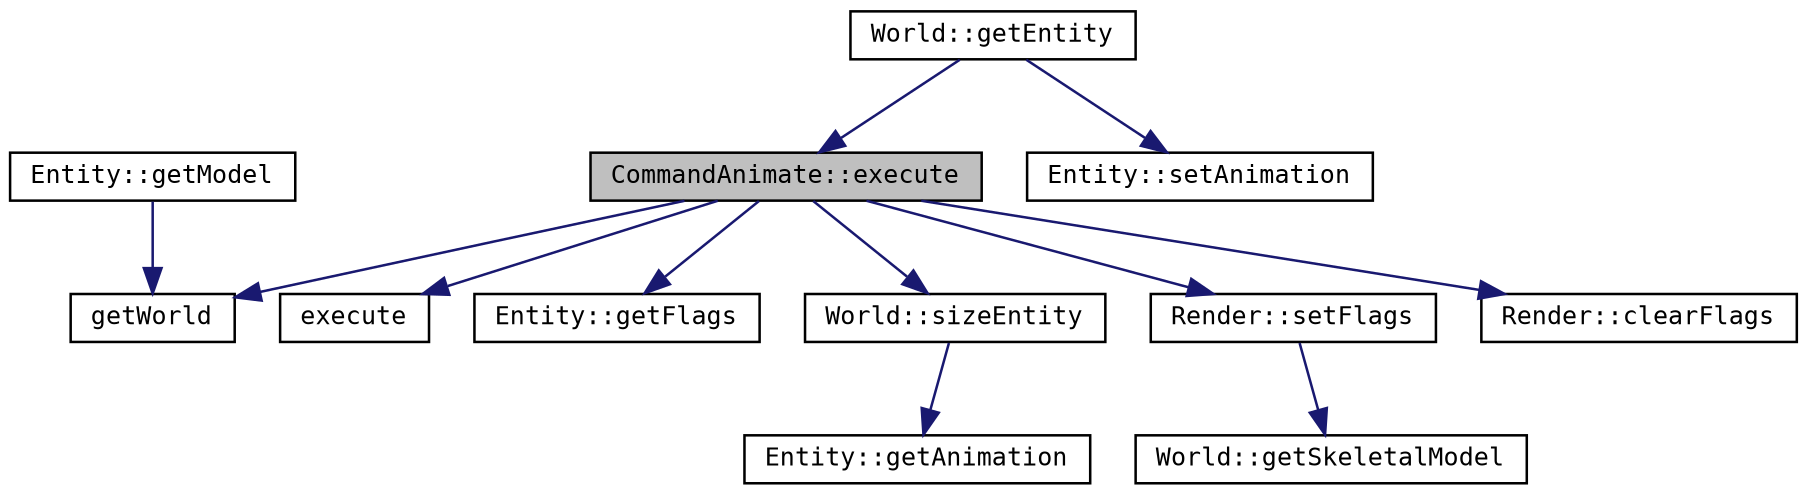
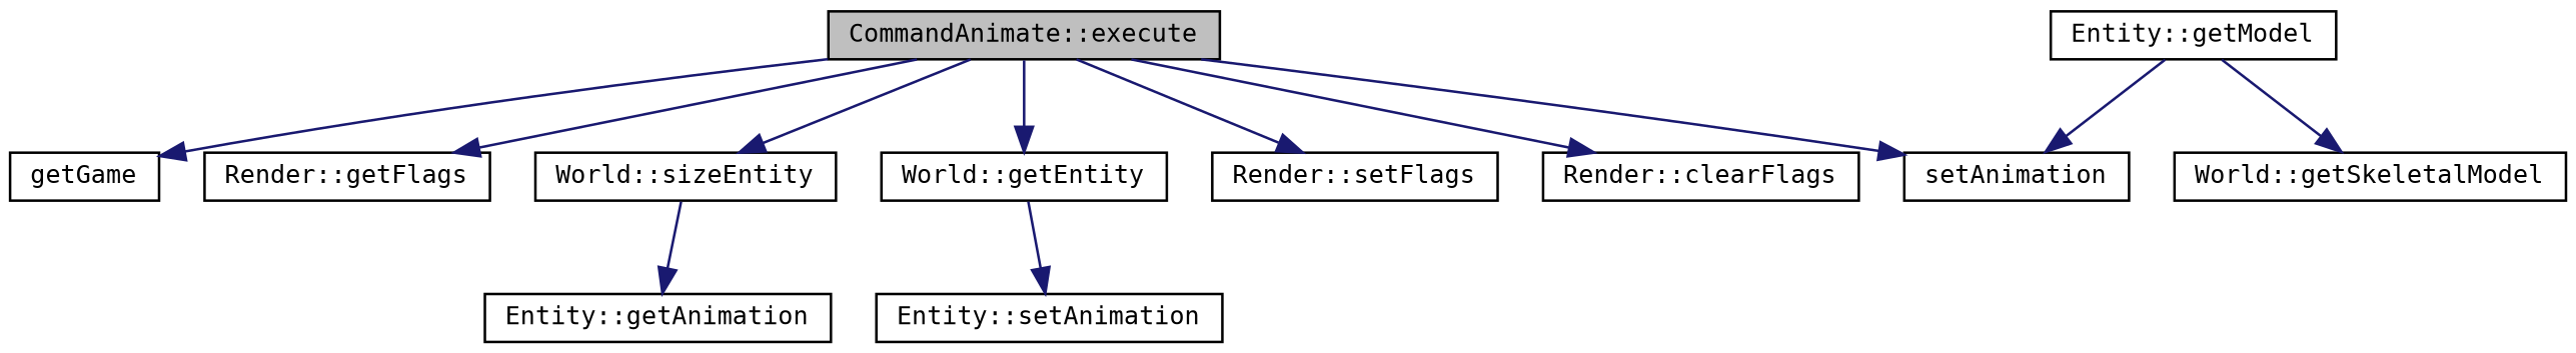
  digraph {
    fontname="DejaVu Sans Mono"
    rankdir=TB
    node [color=black fillcolor=white fontname="DejaVu Sans Mono" fontsize=10 shape=record style=filled]
    edge [color=midnightblue fontname="DejaVu Sans Mono" fontsize=10 labelfontname=Helvetica labelfontsize=10 style=solid]
    n1 [fillcolor=grey75 fontcolor=black height=0.2 label="CommandAnimate::execute" width=0.4]
-   n2 [height=0.2 label=execute width=0.4]
-   n3 [height=0.2 label="Entity::getFlags" width=0.4]
-   n4 [height=0.2 label=getWorld width=0.4]
+   n2 [height=0.2 label=getGame width=0.4]
+   n3 [height=0.2 label="Render::getFlags" width=0.4]
+   n4 [height=0.2 label=setAnimation width=0.4]
    n5 [height=0.2 label="World::sizeEntity" width=0.4]
    n6 [height=0.2 label="World::getEntity" width=0.4]
    n7 [height=0.2 label="Render::setFlags" width=0.4]
    n8 [height=0.2 label="Render::clearFlags" width=0.4]
    n9 [height=0.2 label="Entity::getAnimation" width=0.4]
    n10 [height=0.2 label="Entity::setAnimation" width=0.4]
    n11 [height=0.2 label="Entity::getModel" width=0.4]
    n12 [height=0.2 label="World::getSkeletalModel" width=0.4]
    n1 -> n2
    n1 -> n3
    n1 -> n4
    n1 -> n5
-   n6 -> n1
+   n1 -> n6
    n1 -> n7
    n1 -> n8
    n5 -> n9
    n6 -> n10
    n11 -> n4
-   n7 -> n12
+   n11 -> n12
  }
